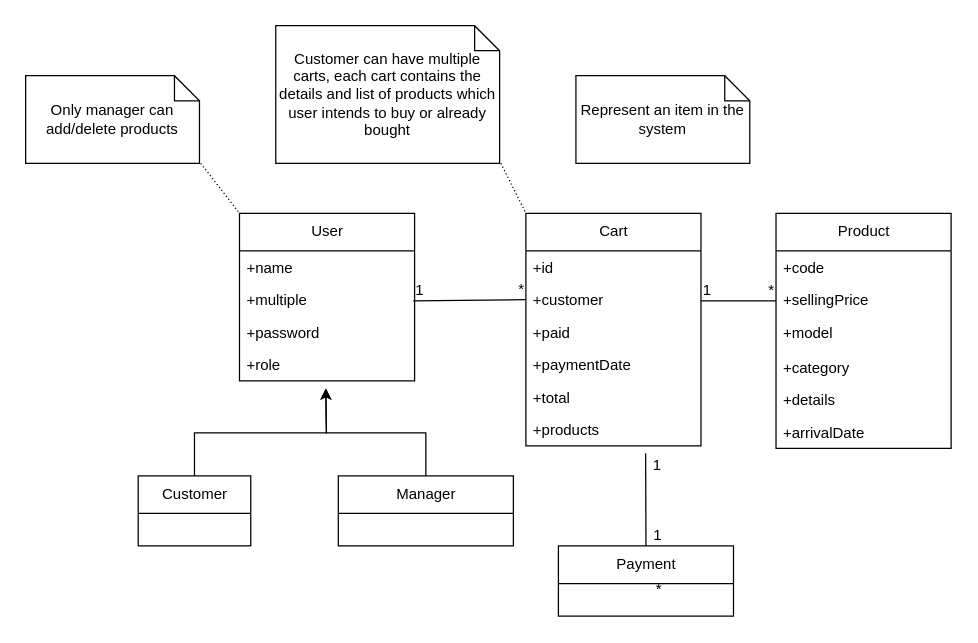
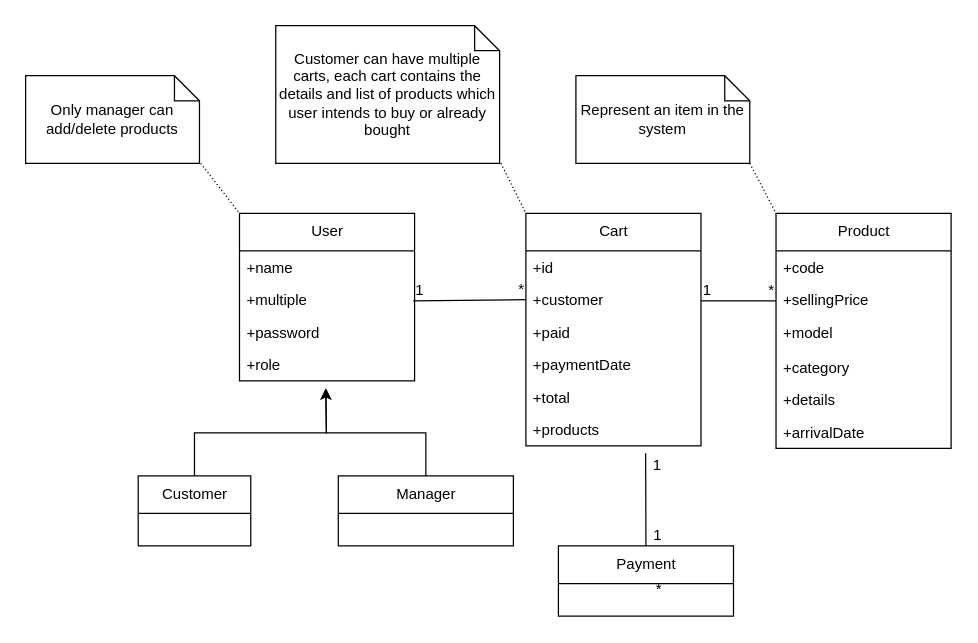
  <mxCell id="0" />
  <mxCell id="1" parent="0" />
  <mxCell id="2" value="User" style="swimlane;fontStyle=0;childLayout=stackLayout;horizontal=1;startSize=30;fillColor=none;horizontalStack=0;resizeParent=1;resizeParentMax=0;resizeLast=0;collapsible=1;marginBottom=0;html=1;" vertex="1" parent="1"><mxGeometry x="191" y="170" width="140" height="134" as="geometry" /></mxCell>
  <mxCell id="3" value="+name" style="text;strokeColor=none;fillColor=none;align=left;verticalAlign=top;spacingLeft=4;spacingRight=4;overflow=hidden;rotatable=0;points=[[0,0.5],[1,0.5]];portConstraint=eastwest;whiteSpace=wrap;html=1;" vertex="1" parent="2"><mxGeometry y="30" width="140" height="26" as="geometry" /></mxCell>
  <mxCell id="4" value="+multiple" style="text;strokeColor=none;fillColor=none;align=left;verticalAlign=top;spacingLeft=4;spacingRight=4;overflow=hidden;rotatable=0;points=[[0,0.5],[1,0.5]];portConstraint=eastwest;whiteSpace=wrap;html=1;" vertex="1" parent="2"><mxGeometry y="56" width="140" height="26" as="geometry" /></mxCell>
  <mxCell id="5" value="+password" style="text;strokeColor=none;fillColor=none;align=left;verticalAlign=top;spacingLeft=4;spacingRight=4;overflow=hidden;rotatable=0;points=[[0,0.5],[1,0.5]];portConstraint=eastwest;whiteSpace=wrap;html=1;" vertex="1" parent="2"><mxGeometry y="82" width="140" height="26" as="geometry" /></mxCell>
  <mxCell id="6" value="+role" style="text;strokeColor=none;fillColor=none;align=left;verticalAlign=top;spacingLeft=4;spacingRight=4;overflow=hidden;rotatable=0;points=[[0,0.5],[1,0.5]];portConstraint=eastwest;whiteSpace=wrap;html=1;" vertex="1" parent="2"><mxGeometry y="108" width="140" height="26" as="geometry" /></mxCell>
  <mxCell id="7" style="edgeStyle=orthogonalEdgeStyle;rounded=0;orthogonalLoop=1;jettySize=auto;html=1;exitX=0.5;exitY=0;exitDx=0;exitDy=0;" edge="1" parent="1" source="8"><mxGeometry relative="1" as="geometry"><mxPoint x="260" y="310" as="targetPoint" /></mxGeometry></mxCell>
  <mxCell id="8" value="Customer" style="swimlane;fontStyle=0;childLayout=stackLayout;horizontal=1;startSize=30;fillColor=none;horizontalStack=0;resizeParent=1;resizeParentMax=0;resizeLast=0;collapsible=1;marginBottom=0;html=1;" vertex="1" parent="1"><mxGeometry x="110" y="380" width="90" height="56" as="geometry" /></mxCell>
  <mxCell id="9" style="edgeStyle=orthogonalEdgeStyle;rounded=0;orthogonalLoop=1;jettySize=auto;html=1;exitX=0.5;exitY=0;exitDx=0;exitDy=0;" edge="1" parent="1" source="10"><mxGeometry relative="1" as="geometry"><mxPoint x="260" y="310" as="targetPoint" /></mxGeometry></mxCell>
  <mxCell id="10" value="Manager" style="swimlane;fontStyle=0;childLayout=stackLayout;horizontal=1;startSize=30;fillColor=none;horizontalStack=0;resizeParent=1;resizeParentMax=0;resizeLast=0;collapsible=1;marginBottom=0;html=1;" vertex="1" parent="1"><mxGeometry x="270" y="380" width="140" height="56" as="geometry" /></mxCell>
  <mxCell id="11" value="Cart" style="swimlane;fontStyle=0;childLayout=stackLayout;horizontal=1;startSize=30;fillColor=none;horizontalStack=0;resizeParent=1;resizeParentMax=0;resizeLast=0;collapsible=1;marginBottom=0;html=1;" vertex="1" parent="1"><mxGeometry x="420" y="170" width="140" height="186" as="geometry" /></mxCell>
  <mxCell id="12" value="+id" style="text;strokeColor=none;fillColor=none;align=left;verticalAlign=top;spacingLeft=4;spacingRight=4;overflow=hidden;rotatable=0;points=[[0,0.5],[1,0.5]];portConstraint=eastwest;whiteSpace=wrap;html=1;" vertex="1" parent="11"><mxGeometry y="30" width="140" height="26" as="geometry" /></mxCell>
  <mxCell id="13" value="+customer" style="text;strokeColor=none;fillColor=none;align=left;verticalAlign=top;spacingLeft=4;spacingRight=4;overflow=hidden;rotatable=0;points=[[0,0.5],[1,0.5]];portConstraint=eastwest;whiteSpace=wrap;html=1;" vertex="1" parent="11"><mxGeometry y="56" width="140" height="26" as="geometry" /></mxCell>
  <mxCell id="14" value="+paid" style="text;strokeColor=none;fillColor=none;align=left;verticalAlign=top;spacingLeft=4;spacingRight=4;overflow=hidden;rotatable=0;points=[[0,0.5],[1,0.5]];portConstraint=eastwest;whiteSpace=wrap;html=1;" vertex="1" parent="11"><mxGeometry y="82" width="140" height="26" as="geometry" /></mxCell>
  <mxCell id="15" value="+paymentDate" style="text;strokeColor=none;fillColor=none;align=left;verticalAlign=top;spacingLeft=4;spacingRight=4;overflow=hidden;rotatable=0;points=[[0,0.5],[1,0.5]];portConstraint=eastwest;whiteSpace=wrap;html=1;" vertex="1" parent="11"><mxGeometry y="108" width="140" height="26" as="geometry" /></mxCell>
  <mxCell id="16" value="+total" style="text;strokeColor=none;fillColor=none;align=left;verticalAlign=top;spacingLeft=4;spacingRight=4;overflow=hidden;rotatable=0;points=[[0,0.5],[1,0.5]];portConstraint=eastwest;whiteSpace=wrap;html=1;" vertex="1" parent="11"><mxGeometry y="134" width="140" height="26" as="geometry" /></mxCell>
  <mxCell id="17" value="+products" style="text;strokeColor=none;fillColor=none;align=left;verticalAlign=top;spacingLeft=4;spacingRight=4;overflow=hidden;rotatable=0;points=[[0,0.5],[1,0.5]];portConstraint=eastwest;whiteSpace=wrap;html=1;" vertex="1" parent="11"><mxGeometry y="160" width="140" height="26" as="geometry" /></mxCell>
  <mxCell id="18" value="Product" style="swimlane;fontStyle=0;childLayout=stackLayout;horizontal=1;startSize=30;fillColor=none;horizontalStack=0;resizeParent=1;resizeParentMax=0;resizeLast=0;collapsible=1;marginBottom=0;html=1;" vertex="1" parent="1"><mxGeometry x="620" y="170" width="140" height="188" as="geometry" /></mxCell>
  <mxCell id="19" value="+code" style="text;strokeColor=none;fillColor=none;align=left;verticalAlign=top;spacingLeft=4;spacingRight=4;overflow=hidden;rotatable=0;points=[[0,0.5],[1,0.5]];portConstraint=eastwest;whiteSpace=wrap;html=1;" vertex="1" parent="18"><mxGeometry y="30" width="140" height="26" as="geometry" /></mxCell>
  <mxCell id="20" value="+sellingPrice" style="text;strokeColor=none;fillColor=none;align=left;verticalAlign=top;spacingLeft=4;spacingRight=4;overflow=hidden;rotatable=0;points=[[0,0.5],[1,0.5]];portConstraint=eastwest;whiteSpace=wrap;html=1;" vertex="1" parent="18"><mxGeometry y="56" width="140" height="26" as="geometry" /></mxCell>
  <mxCell id="21" value="+model" style="text;strokeColor=none;fillColor=none;align=left;verticalAlign=top;spacingLeft=4;spacingRight=4;overflow=hidden;rotatable=0;points=[[0,0.5],[1,0.5]];portConstraint=eastwest;whiteSpace=wrap;html=1;" vertex="1" parent="18"><mxGeometry y="82" width="140" height="28" as="geometry" /></mxCell>
  <mxCell id="22" value="+category" style="text;strokeColor=none;fillColor=none;align=left;verticalAlign=top;spacingLeft=4;spacingRight=4;overflow=hidden;rotatable=0;points=[[0,0.5],[1,0.5]];portConstraint=eastwest;whiteSpace=wrap;html=1;" vertex="1" parent="18"><mxGeometry y="110" width="140" height="26" as="geometry" /></mxCell>
  <mxCell id="23" value="+details" style="text;strokeColor=none;fillColor=none;align=left;verticalAlign=top;spacingLeft=4;spacingRight=4;overflow=hidden;rotatable=0;points=[[0,0.5],[1,0.5]];portConstraint=eastwest;whiteSpace=wrap;html=1;" vertex="1" parent="18"><mxGeometry y="136" width="140" height="26" as="geometry" /></mxCell>
  <mxCell id="24" value="+arrivalDate" style="text;strokeColor=none;fillColor=none;align=left;verticalAlign=top;spacingLeft=4;spacingRight=4;overflow=hidden;rotatable=0;points=[[0,0.5],[1,0.5]];portConstraint=eastwest;whiteSpace=wrap;html=1;" vertex="1" parent="18"><mxGeometry y="162" width="140" height="26" as="geometry" /></mxCell>
  <mxCell id="25" value="" style="endArrow=none;html=1;rounded=0;entryX=0;entryY=0.5;entryDx=0;entryDy=0;" edge="1" parent="1" target="13"><mxGeometry relative="1" as="geometry"><mxPoint x="330" y="240" as="sourcePoint" /><mxPoint x="490" y="240" as="targetPoint" /></mxGeometry></mxCell>
  <mxCell id="26" value="1" style="resizable=0;html=1;whiteSpace=wrap;align=left;verticalAlign=bottom;" connectable="0" vertex="1" parent="25"><mxGeometry x="-1" relative="1" as="geometry" /></mxCell>
  <mxCell id="27" value="*" style="resizable=0;html=1;whiteSpace=wrap;align=right;verticalAlign=bottom;" connectable="0" vertex="1" parent="25"><mxGeometry x="1" relative="1" as="geometry" /></mxCell>
  <mxCell id="28" value="" style="endArrow=none;html=1;rounded=0;" edge="1" parent="1"><mxGeometry relative="1" as="geometry"><mxPoint x="560" y="240" as="sourcePoint" /><mxPoint x="620" y="240" as="targetPoint" /></mxGeometry></mxCell>
  <mxCell id="29" value="1" style="resizable=0;html=1;whiteSpace=wrap;align=left;verticalAlign=bottom;" connectable="0" vertex="1" parent="28"><mxGeometry x="-1" relative="1" as="geometry" /></mxCell>
  <mxCell id="30" value="*" style="resizable=0;html=1;whiteSpace=wrap;align=right;verticalAlign=bottom;" connectable="0" vertex="1" parent="28"><mxGeometry x="1" relative="1" as="geometry" /></mxCell>
  <mxCell id="31" value="Only manager can add/delete products" style="shape=note;size=20;whiteSpace=wrap;html=1;" vertex="1" parent="1"><mxGeometry x="20" y="60" width="139" height="70" as="geometry" /></mxCell>
  <mxCell id="32" value="" style="endArrow=none;html=1;rounded=0;dashed=1;dashPattern=1 2;entryX=0;entryY=0;entryDx=0;entryDy=0;" edge="1" parent="1" target="2"><mxGeometry relative="1" as="geometry"><mxPoint x="160" y="130" as="sourcePoint" /><mxPoint x="320" y="130" as="targetPoint" /></mxGeometry></mxCell>
  <mxCell id="33" value="Customer can have multiple carts, each cart contains the details and list of products which user intends to buy or already bought" style="shape=note;size=20;whiteSpace=wrap;html=1;" vertex="1" parent="1"><mxGeometry x="220" y="20" width="179" height="110" as="geometry" /></mxCell>
  <mxCell id="34" value="" style="endArrow=none;html=1;rounded=0;dashed=1;dashPattern=1 2;entryX=0;entryY=0;entryDx=0;entryDy=0;" edge="1" parent="1" target="11"><mxGeometry relative="1" as="geometry"><mxPoint x="400" y="130" as="sourcePoint" /><mxPoint x="201" y="180" as="targetPoint" /></mxGeometry></mxCell>
  <mxCell id="35" value="Represent an item in the system" style="shape=note;size=20;whiteSpace=wrap;html=1;" vertex="1" parent="1"><mxGeometry x="460" y="60" width="139" height="70" as="geometry" /></mxCell>
+ <mxCell id="36" value="" style="endArrow=none;html=1;rounded=0;dashed=1;dashPattern=1 2;entryX=0;entryY=0;entryDx=0;entryDy=0;exitX=1;exitY=1;exitDx=0;exitDy=0;exitPerimeter=0;" edge="1" parent="1" source="35" target="18"><mxGeometry relative="1" as="geometry"><mxPoint x="410" y="140" as="sourcePoint" /><mxPoint x="430" y="180" as="targetPoint" /></mxGeometry></mxCell>
  <mxCell id="37" value="Payment" style="swimlane;fontStyle=0;childLayout=stackLayout;horizontal=1;startSize=30;fillColor=none;horizontalStack=0;resizeParent=1;resizeParentMax=0;resizeLast=0;collapsible=1;marginBottom=0;html=1;" vertex="1" parent="1"><mxGeometry x="446" y="436" width="140" height="56" as="geometry" /></mxCell>
  <mxCell id="38" value="*" style="resizable=0;html=1;whiteSpace=wrap;align=right;verticalAlign=bottom;" connectable="0" vertex="1" parent="1"><mxGeometry x="530.004" y="479" as="geometry" /></mxCell>
  <mxCell id="39" value="" style="endArrow=none;html=1;rounded=0;entryX=0.5;entryY=0;entryDx=0;entryDy=0;exitX=0.684;exitY=1.223;exitDx=0;exitDy=0;exitPerimeter=0;" edge="1" parent="1" source="17" target="37"><mxGeometry relative="1" as="geometry"><mxPoint x="484.5" y="380" as="sourcePoint" /><mxPoint x="574.5" y="379" as="targetPoint" /></mxGeometry></mxCell>
  <mxCell id="40" value="1" style="resizable=0;html=1;whiteSpace=wrap;align=left;verticalAlign=bottom;" connectable="0" vertex="1" parent="39"><mxGeometry x="-1" relative="1" as="geometry"><mxPoint x="4" y="18" as="offset" /></mxGeometry></mxCell>
  <mxCell id="41" value="1" style="resizable=0;html=1;whiteSpace=wrap;align=right;verticalAlign=bottom;" connectable="0" vertex="1" parent="39"><mxGeometry x="1" relative="1" as="geometry"><mxPoint x="14" as="offset" /></mxGeometry></mxCell>
